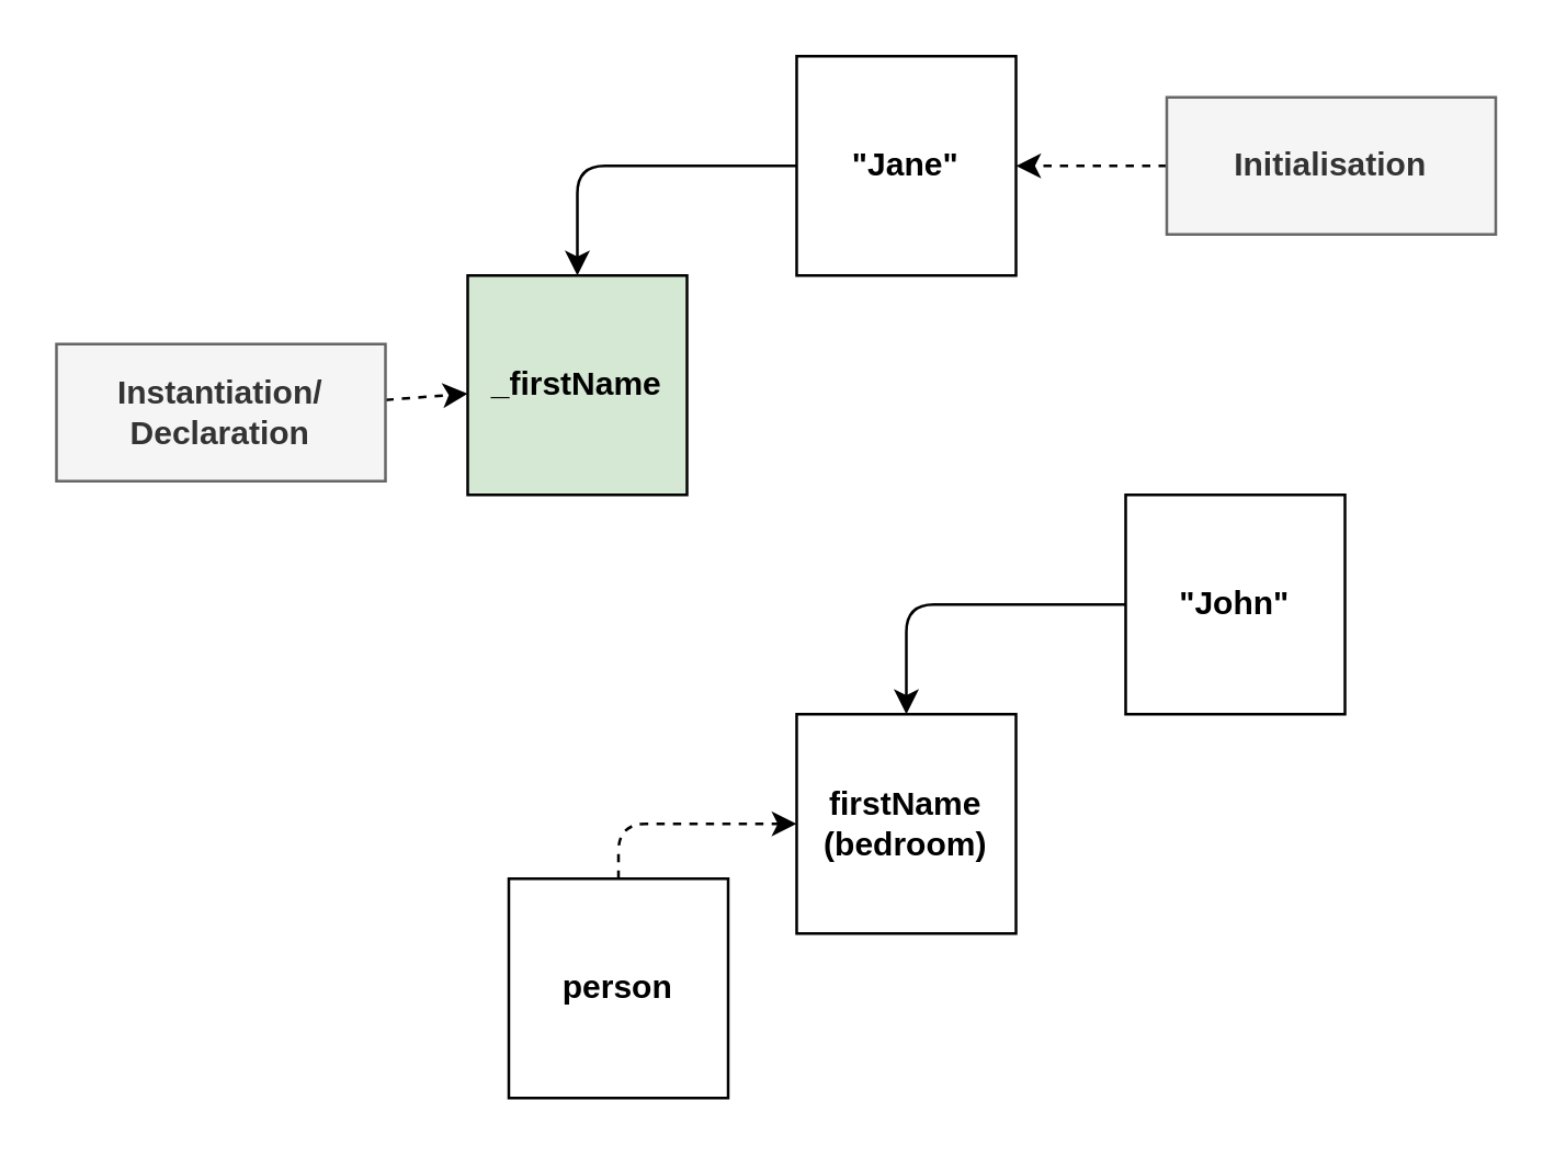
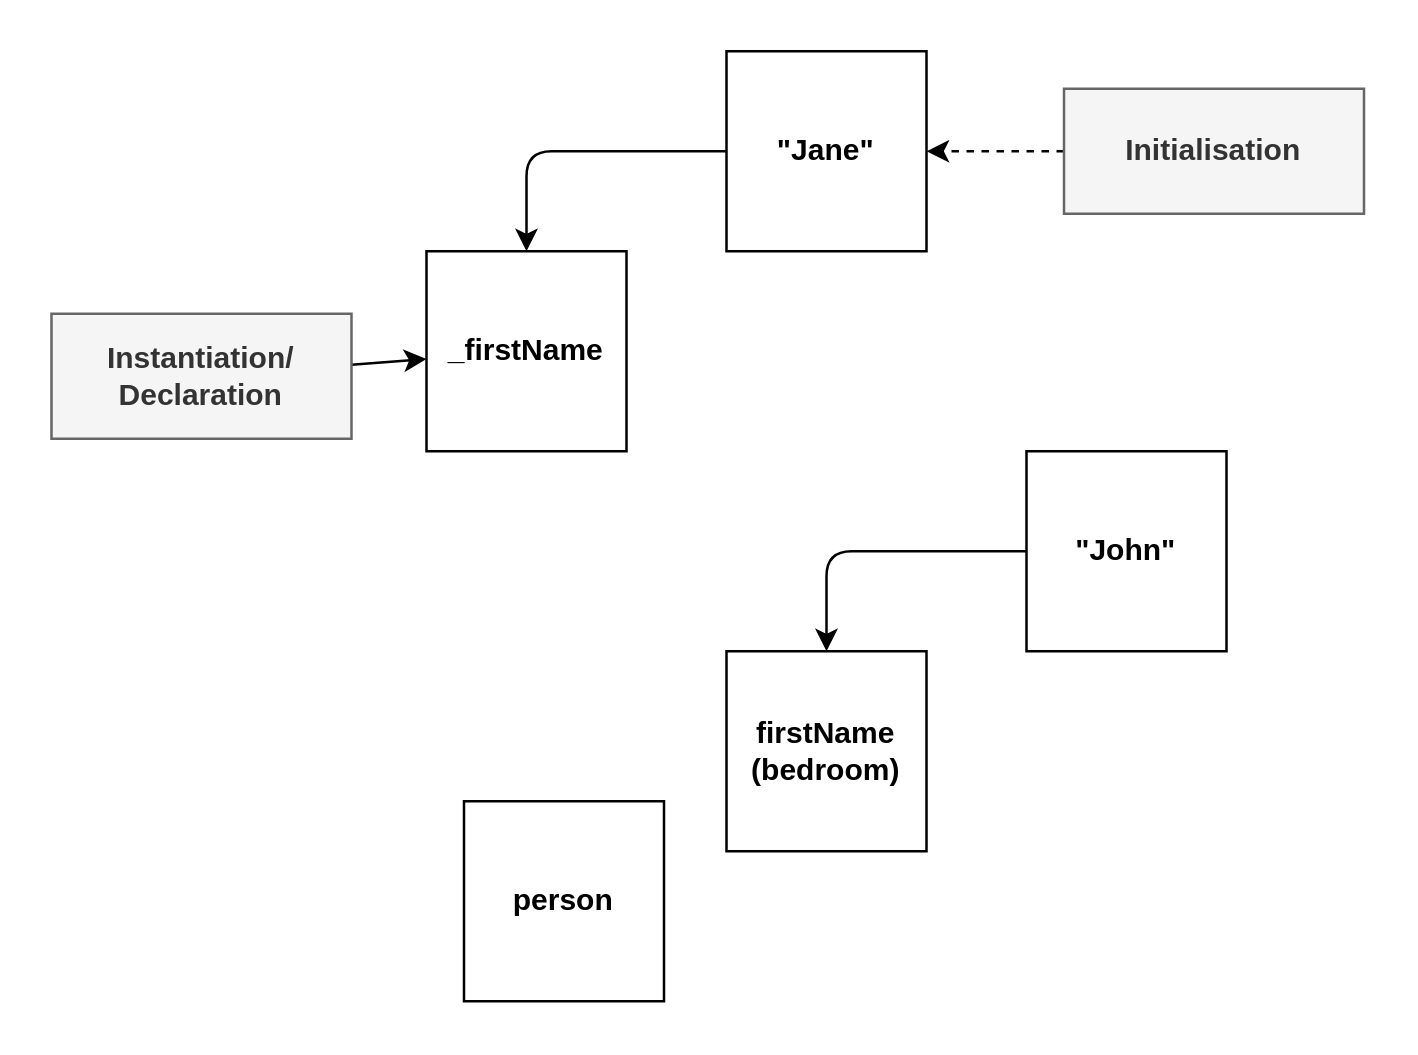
  <mxCell id="0" />
  <mxCell id="1" parent="0" />
- <mxCell id="2" value="_firstName" style="whiteSpace=wrap;html=1;fontStyle=1;fillColor=#d5e8d4;" parent="1" vertex="1"><mxGeometry x="170" y="100" width="80" height="80" as="geometry" /></mxCell>
- <mxCell id="3" style="edgeStyle=none;html=1;dashed=1;" parent="1" source="4" target="2" edge="1"><mxGeometry relative="1" as="geometry" /></mxCell>
+ <mxCell id="2" value="_firstName" style="whiteSpace=wrap;html=1;fontStyle=1" parent="1" vertex="1"><mxGeometry x="170" y="100" width="80" height="80" as="geometry" /></mxCell>
+ <mxCell id="3" style="edgeStyle=none;html=1;dashed=0;" parent="1" source="4" target="2" edge="1"><mxGeometry relative="1" as="geometry" /></mxCell>
  <mxCell id="4" value="Instantiation/&lt;br&gt;Declaration" style="whiteSpace=wrap;html=1;fontStyle=1;fillColor=#f5f5f5;fontColor=#333333;strokeColor=#666666;" parent="1" vertex="1"><mxGeometry x="20" y="125" width="120" height="50" as="geometry" /></mxCell>
  <mxCell id="5" style="edgeStyle=orthogonalEdgeStyle;html=1;entryX=1;entryY=0.5;entryDx=0;entryDy=0;dashed=1;" parent="1" source="6" target="8" edge="1"><mxGeometry relative="1" as="geometry" /></mxCell>
  <mxCell id="6" value="Initialisation" style="whiteSpace=wrap;html=1;fontStyle=1;fillColor=#f5f5f5;fontColor=#333333;strokeColor=#666666;" parent="1" vertex="1"><mxGeometry x="425" y="35" width="120" height="50" as="geometry" /></mxCell>
  <mxCell id="7" style="edgeStyle=orthogonalEdgeStyle;html=1;entryX=0.5;entryY=0;entryDx=0;entryDy=0;exitX=0;exitY=0.5;exitDx=0;exitDy=0;" parent="1" source="8" target="2" edge="1"><mxGeometry relative="1" as="geometry" /></mxCell>
  <mxCell id="8" value="&quot;Jane&quot;" style="whiteSpace=wrap;html=1;fontStyle=1" parent="1" vertex="1"><mxGeometry x="290" y="20" width="80" height="80" as="geometry" /></mxCell>
- <mxCell id="9" style="edgeStyle=orthogonalEdgeStyle;html=1;entryX=0;entryY=0.5;entryDx=0;entryDy=0;startArrow=none;startFill=0;endArrow=classic;endFill=1;exitX=0.5;exitY=0;exitDx=0;exitDy=0;dashed=1;" edge="1" parent="1" source="10" target="11"><mxGeometry relative="1" as="geometry" /></mxCell>
  <mxCell id="10" value="person" style="whiteSpace=wrap;html=1;fontStyle=1" vertex="1" parent="1"><mxGeometry x="185" y="320" width="80" height="80" as="geometry" /></mxCell>
  <mxCell id="11" value="firstName&lt;br&gt;(bedroom)" style="whiteSpace=wrap;html=1;fontStyle=1" vertex="1" parent="1"><mxGeometry x="290" y="260" width="80" height="80" as="geometry" /></mxCell>
  <mxCell id="12" style="edgeStyle=orthogonalEdgeStyle;html=1;entryX=0.5;entryY=0;entryDx=0;entryDy=0;startArrow=none;startFill=0;endArrow=classic;endFill=1;" edge="1" parent="1" source="13" target="11"><mxGeometry relative="1" as="geometry" /></mxCell>
  <mxCell id="13" value="&quot;John&quot;" style="whiteSpace=wrap;html=1;fontStyle=1" vertex="1" parent="1"><mxGeometry x="410" y="180" width="80" height="80" as="geometry" /></mxCell>
